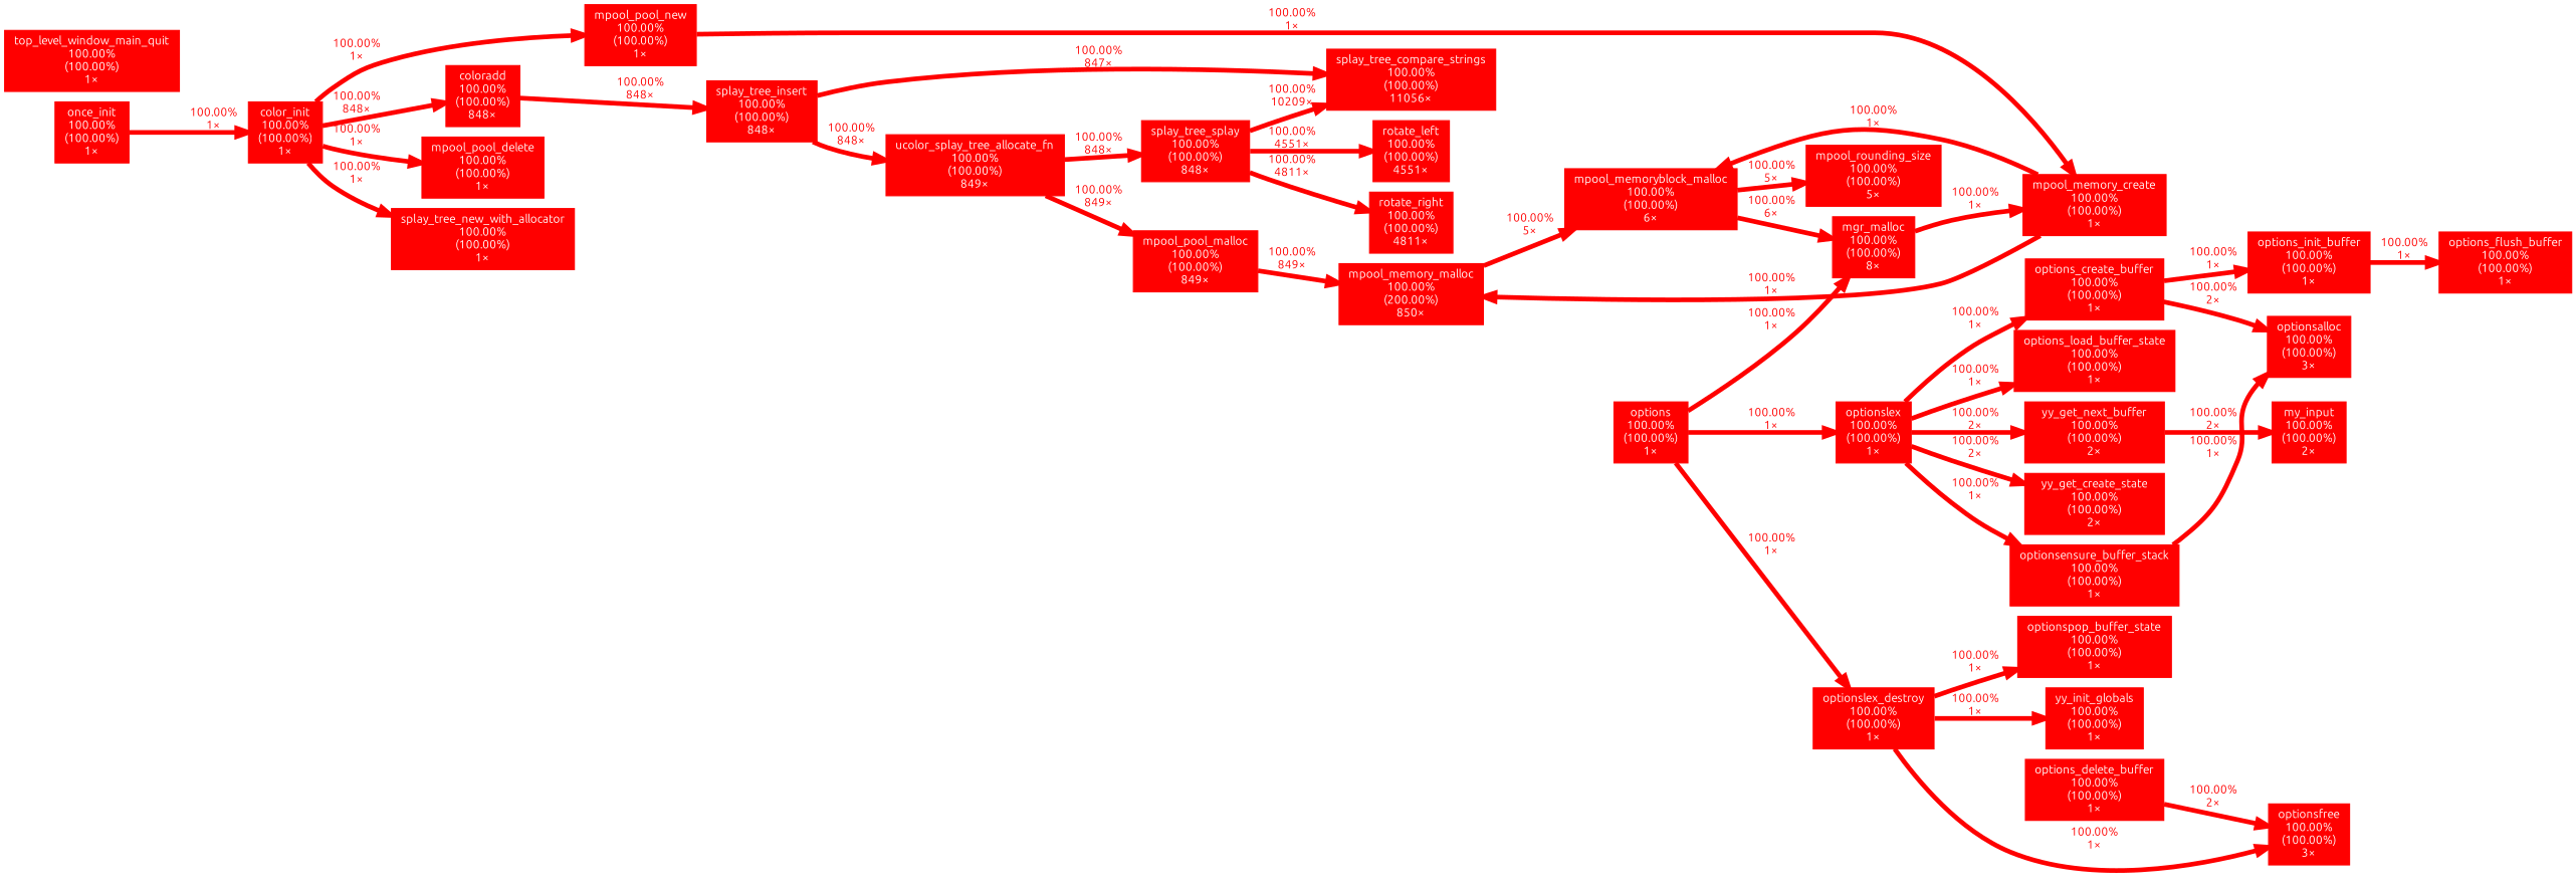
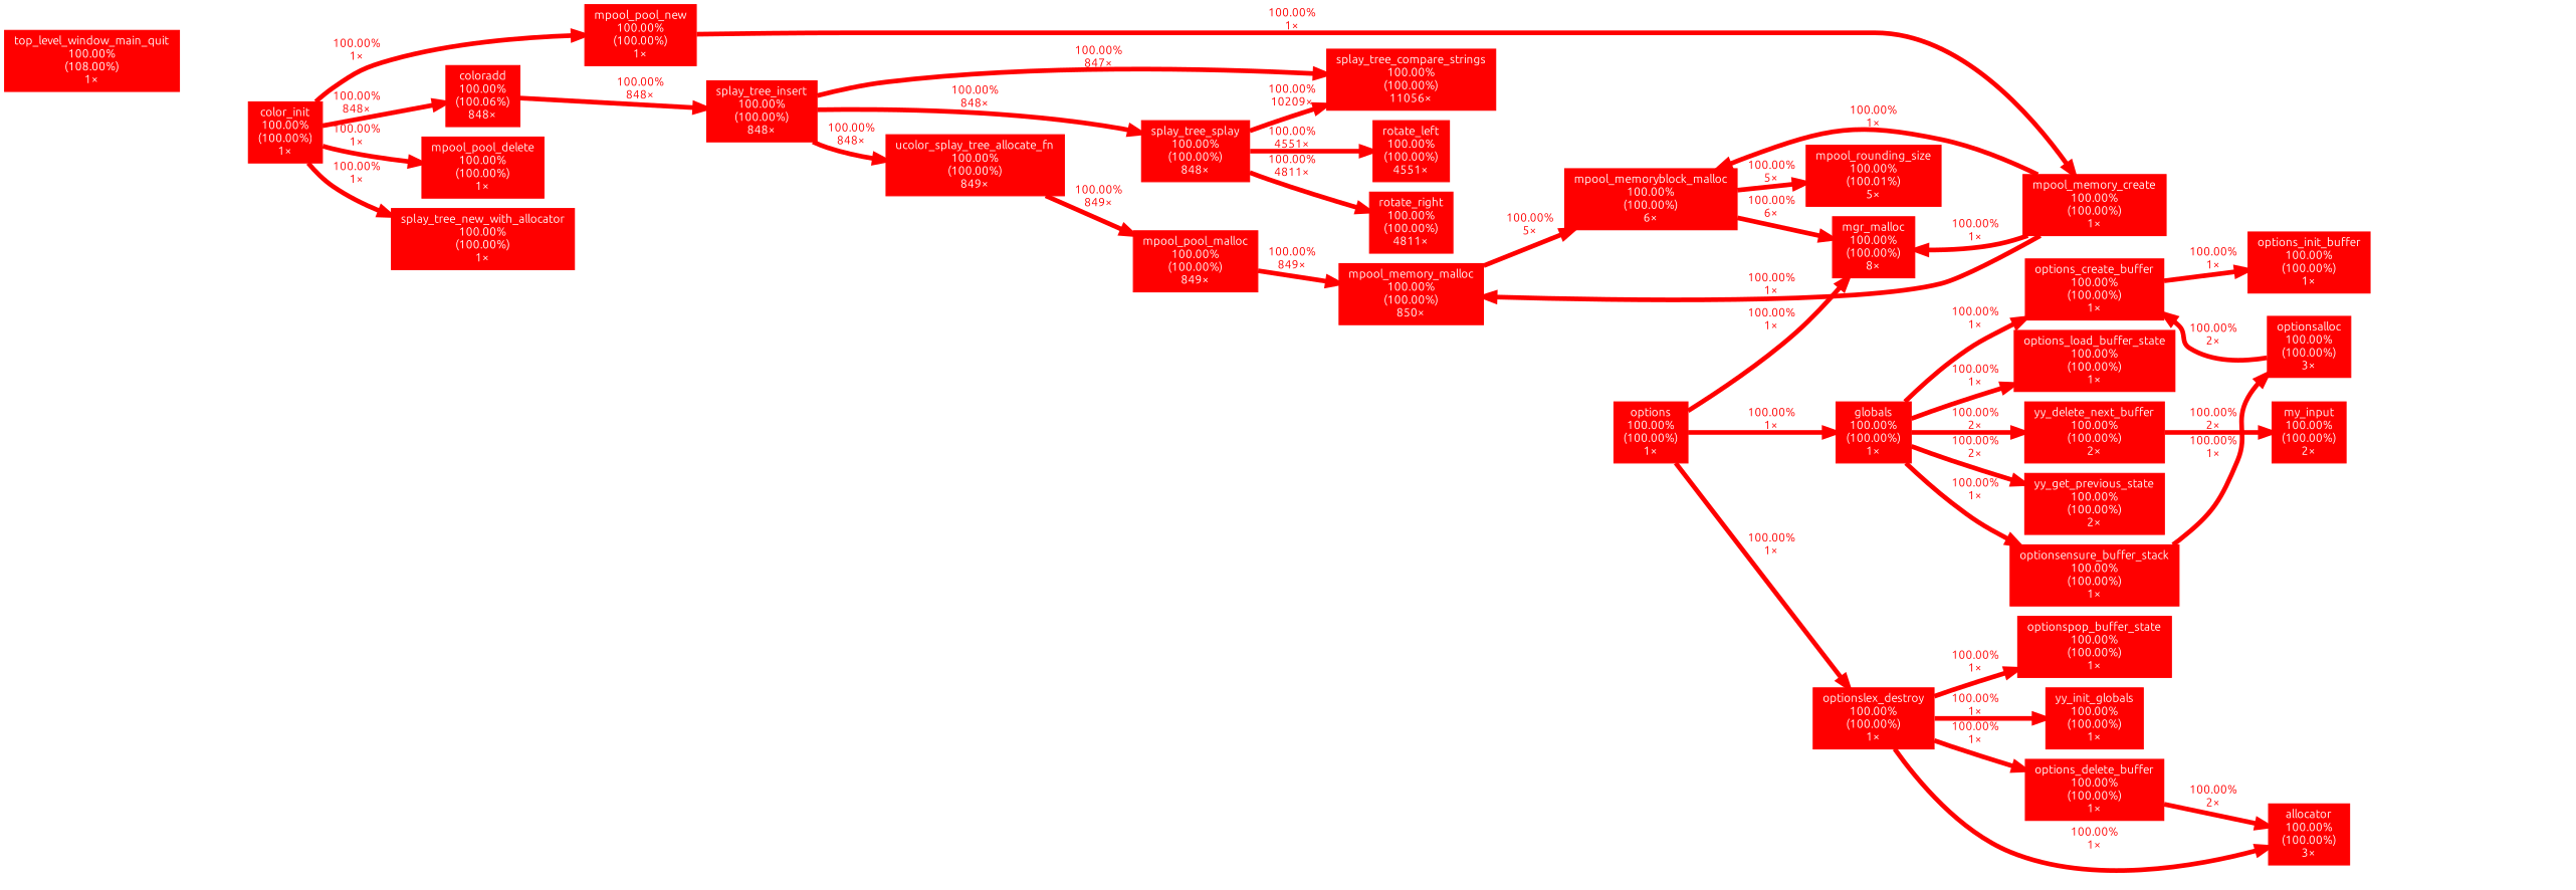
  digraph {
    fontname=Ubuntu
    nodesep=0.125
    rankdir=LR
    ranksep=0.25
    node [color="#ff0000" fontcolor="#ffffff" fontname=Ubuntu fontsize=10.00 shape=box style=filled]
    edge [arrowsize=1.00 color="#ff0000" fontcolor="#ff0000" fontname=Ubuntu fontsize=10.00 labeldistance=4.00 penwidth=4.00]
    n1 [height=0.1 label="splay_tree_compare_strings\n100.00%\n(100.00%)\n11056×" width=0.1]
    n2 [height=0.1 label="rotate_right\n100.00%\n(100.00%)\n4811×" width=0.1]
    n3 [height=0.1 label="rotate_left\n100.00%\n(100.00%)\n4551×" width=0.1]
-   n4 [height=0.1 label="mpool_memory_malloc\n100.00%\n(200.00%)\n850×" width=0.1]
+   n4 [height=0.1 label="mpool_memory_malloc\n100.00%\n(100.00%)\n850×" width=0.1]
    n5 [height=0.1 label="mpool_memoryblock_malloc\n100.00%\n(100.00%)\n6×" width=0.1]
    n6 [height=0.1 label="mgr_malloc\n100.00%\n(100.00%)\n8×" width=0.1]
-   n7 [height=0.1 label="mpool_rounding_size\n100.00%\n(100.00%)\n5×" width=0.1]
+   n7 [height=0.1 label="mpool_rounding_size\n100.00%\n(100.01%)\n5×" width=0.1]
    n8 [height=0.1 label="mpool_pool_malloc\n100.00%\n(100.00%)\n849×" width=0.1]
    n9 [height=0.1 label="ucolor_splay_tree_allocate_fn\n100.00%\n(100.00%)\n849×" width=0.1]
-   n10 [height=0.1 label="coloradd\n100.00%\n(100.00%)\n848×" width=0.1]
+   n10 [height=0.1 label="coloradd\n100.00%\n(100.06%)\n848×" width=0.1]
    n11 [height=0.1 label="splay_tree_insert\n100.00%\n(100.00%)\n848×" width=0.1]
    n12 [height=0.1 label="splay_tree_splay\n100.00%\n(100.00%)\n848×" width=0.1]
    n13 [height=0.1 label="optionsalloc\n100.00%\n(100.00%)\n3×" width=0.1]
-   n14 [height=0.1 label="optionsfree\n100.00%\n(100.00%)\n3×" width=0.1]
+   n14 [height=0.1 label="allocator\n100.00%\n(100.00%)\n3×" width=0.1]
    n15 [height=0.1 label="my_input\n100.00%\n(100.00%)\n2×" width=0.1]
-   n16 [height=0.1 label="yy_get_next_buffer\n100.00%\n(100.00%)\n2×" width=0.1]
-   n17 [height=0.1 label="yy_get_create_state\n100.00%\n(100.00%)\n2×" width=0.1]
+   n16 [height=0.1 label="yy_delete_next_buffer\n100.00%\n(100.00%)\n2×" width=0.1]
+   n17 [height=0.1 label="yy_get_previous_state\n100.00%\n(100.00%)\n2×" width=0.1]
    n18 [height=0.1 label="color_init\n100.00%\n(100.00%)\n1×" width=0.1]
    n19 [height=0.1 label="mpool_pool_delete\n100.00%\n(100.00%)\n1×" width=0.1]
    n20 [height=0.1 label="mpool_pool_new\n100.00%\n(100.00%)\n1×" width=0.1]
    n21 [height=0.1 label="splay_tree_new_with_allocator\n100.00%\n(100.00%)\n1×" width=0.1]
    n22 [height=0.1 label="mpool_memory_create\n100.00%\n(100.00%)\n1×" width=0.1]
-   n23 [height=0.1 label="once_init\n100.00%\n(100.00%)\n1×" width=0.1]
    n24 [height=0.1 label="options\n100.00%\n(100.00%)\n1×" width=0.1]
-   n25 [height=0.1 label="optionslex\n100.00%\n(100.00%)\n1×" width=0.1]
+   n25 [height=0.1 label="globals\n100.00%\n(100.00%)\n1×" width=0.1]
    n26 [height=0.1 label="optionslex_destroy\n100.00%\n(100.00%)\n1×" width=0.1]
    n27 [height=0.1 label="options_create_buffer\n100.00%\n(100.00%)\n1×" width=0.1]
    n28 [height=0.1 label="options_load_buffer_state\n100.00%\n(100.00%)\n1×" width=0.1]
    n29 [height=0.1 label="optionsensure_buffer_stack\n100.00%\n(100.00%)\n1×" width=0.1]
    n30 [height=0.1 label="options_delete_buffer\n100.00%\n(100.00%)\n1×" width=0.1]
    n31 [height=0.1 label="optionspop_buffer_state\n100.00%\n(100.00%)\n1×" width=0.1]
    n32 [height=0.1 label="yy_init_globals\n100.00%\n(100.00%)\n1×" width=0.1]
    n33 [height=0.1 label="options_init_buffer\n100.00%\n(100.00%)\n1×" width=0.1]
-   n34 [height=0.1 label="options_flush_buffer\n100.00%\n(100.00%)\n1×" width=0.1]
-   n35 [height=0.1 label="top_level_window_main_quit\n100.00%\n(100.00%)\n1×" width=0.1]
+   n35 [height=0.1 label="top_level_window_main_quit\n100.00%\n(108.00%)\n1×" width=0.1]
    n4 -> n5 [label="100.00%\n5×"]
    n5 -> n6 [label="100.00%\n6×"]
    n5 -> n7 [label="100.00%\n5×"]
    n8 -> n4 [label="100.00%\n849×"]
    n9 -> n8 [label="100.00%\n849×"]
    n10 -> n11 [label="100.00%\n848×"]
    n11 -> n1 [label="100.00%\n847×"]
    n11 -> n9 [label="100.00%\n848×"]
-   n9 -> n12 [label="100.00%\n848×"]
+   n11 -> n12 [label="100.00%\n848×"]
    n12 -> n1 [label="100.00%\n10209×"]
    n12 -> n2 [label="100.00%\n4811×"]
    n12 -> n3 [label="100.00%\n4551×"]
    n16 -> n15 [label="100.00%\n2×"]
    n18 -> n10 [label="100.00%\n848×"]
    n18 -> n19 [label="100.00%\n1×"]
    n18 -> n20 [label="100.00%\n1×"]
    n18 -> n21 [label="100.00%\n1×"]
    n20 -> n22 [label="100.00%\n1×"]
    n22 -> n4 [label="100.00%\n1×"]
    n22 -> n5 [label="100.00%\n1×"]
-   n6 -> n22 [label="100.00%\n1×"]
-   n23 -> n18 [label="100.00%\n1×"]
+   n22 -> n6 [label="100.00%\n1×"]
    n24 -> n6 [label="100.00%\n1×"]
    n24 -> n25 [label="100.00%\n1×"]
    n24 -> n26 [label="100.00%\n1×"]
    n25 -> n16 [label="100.00%\n2×"]
    n25 -> n17 [label="100.00%\n2×"]
    n25 -> n27 [label="100.00%\n1×"]
    n25 -> n28 [label="100.00%\n1×"]
    n25 -> n29 [label="100.00%\n1×"]
    n26 -> n14 [label="100.00%\n1×"]
+   n26 -> n30 [label="100.00%\n1×"]
    n26 -> n31 [label="100.00%\n1×"]
    n26 -> n32 [label="100.00%\n1×"]
-   n27 -> n13 [label="100.00%\n2×"]
+   n13 -> n27 [label="100.00%\n2×"]
    n27 -> n33 [label="100.00%\n1×"]
    n29 -> n13 [label="100.00%\n1×"]
    n30 -> n14 [label="100.00%\n2×"]
-   n33 -> n34 [label="100.00%\n1×"]
  }
